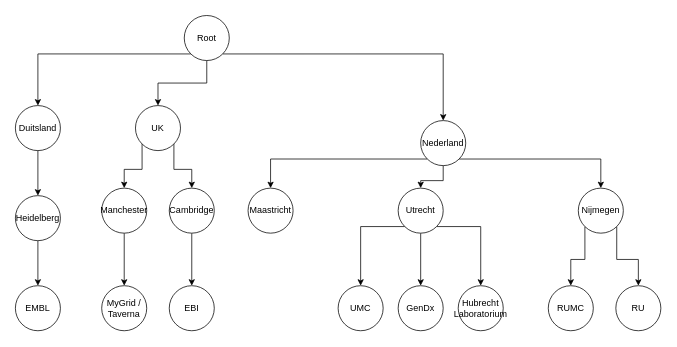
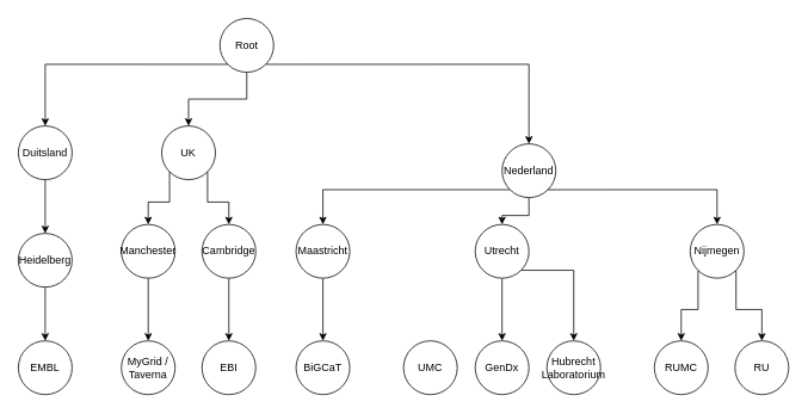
  <mxCell id="0" />
  <mxCell id="1" parent="0" />
  <mxCell id="2" style="edgeStyle=orthogonalEdgeStyle;rounded=0;orthogonalLoop=1;jettySize=auto;html=1;exitX=1;exitY=1;exitDx=0;exitDy=0;" edge="1" parent="1" source="5" target="9"><mxGeometry relative="1" as="geometry" /></mxCell>
  <mxCell id="3" style="edgeStyle=orthogonalEdgeStyle;rounded=0;orthogonalLoop=1;jettySize=auto;html=1;exitX=0.5;exitY=1;exitDx=0;exitDy=0;entryX=0.5;entryY=0;entryDx=0;entryDy=0;" edge="1" parent="1" source="5" target="17"><mxGeometry relative="1" as="geometry" /></mxCell>
  <mxCell id="4" style="edgeStyle=orthogonalEdgeStyle;rounded=0;orthogonalLoop=1;jettySize=auto;html=1;exitX=0;exitY=1;exitDx=0;exitDy=0;entryX=0.5;entryY=0;entryDx=0;entryDy=0;" edge="1" parent="1" source="5" target="14"><mxGeometry relative="1" as="geometry" /></mxCell>
  <mxCell id="5" value="Root" style="ellipse;whiteSpace=wrap;html=1;aspect=fixed;" vertex="1" parent="1"><mxGeometry x="245" y="20" width="60" height="60" as="geometry" /></mxCell>
  <mxCell id="6" style="edgeStyle=orthogonalEdgeStyle;rounded=0;orthogonalLoop=1;jettySize=auto;html=1;exitX=0;exitY=1;exitDx=0;exitDy=0;entryX=0.5;entryY=0;entryDx=0;entryDy=0;" edge="1" parent="1" source="9" target="21"><mxGeometry relative="1" as="geometry" /></mxCell>
  <mxCell id="7" style="edgeStyle=orthogonalEdgeStyle;rounded=0;orthogonalLoop=1;jettySize=auto;html=1;exitX=0.5;exitY=1;exitDx=0;exitDy=0;entryX=0.5;entryY=0;entryDx=0;entryDy=0;" edge="1" parent="1" source="9" target="25"><mxGeometry relative="1" as="geometry" /></mxCell>
  <mxCell id="8" style="edgeStyle=orthogonalEdgeStyle;rounded=0;orthogonalLoop=1;jettySize=auto;html=1;exitX=1;exitY=1;exitDx=0;exitDy=0;entryX=0.5;entryY=0;entryDx=0;entryDy=0;" edge="1" parent="1" source="9" target="12"><mxGeometry relative="1" as="geometry" /></mxCell>
  <mxCell id="9" value="Nederland" style="ellipse;whiteSpace=wrap;html=1;aspect=fixed;" vertex="1" parent="1"><mxGeometry x="560" y="160" width="60" height="60" as="geometry" /></mxCell>
  <mxCell id="10" style="edgeStyle=orthogonalEdgeStyle;rounded=0;orthogonalLoop=1;jettySize=auto;html=1;exitX=0;exitY=1;exitDx=0;exitDy=0;entryX=0.5;entryY=0;entryDx=0;entryDy=0;" edge="1" parent="1" source="12" target="34"><mxGeometry relative="1" as="geometry" /></mxCell>
  <mxCell id="11" style="edgeStyle=orthogonalEdgeStyle;rounded=0;orthogonalLoop=1;jettySize=auto;html=1;exitX=1;exitY=1;exitDx=0;exitDy=0;" edge="1" parent="1" source="12" target="35"><mxGeometry relative="1" as="geometry" /></mxCell>
  <mxCell id="12" value="Nijmegen" style="ellipse;whiteSpace=wrap;html=1;aspect=fixed;" vertex="1" parent="1"><mxGeometry x="770" y="250" width="60" height="60" as="geometry" /></mxCell>
  <mxCell id="13" style="edgeStyle=orthogonalEdgeStyle;rounded=0;orthogonalLoop=1;jettySize=auto;html=1;exitX=0.5;exitY=1;exitDx=0;exitDy=0;entryX=0.5;entryY=0;entryDx=0;entryDy=0;" edge="1" parent="1" source="14" target="29"><mxGeometry relative="1" as="geometry" /></mxCell>
  <mxCell id="14" value="Duitsland" style="ellipse;whiteSpace=wrap;html=1;aspect=fixed;" vertex="1" parent="1"><mxGeometry x="20" y="140" width="60" height="60" as="geometry" /></mxCell>
  <mxCell id="15" style="edgeStyle=orthogonalEdgeStyle;rounded=0;orthogonalLoop=1;jettySize=auto;html=1;exitX=0;exitY=1;exitDx=0;exitDy=0;entryX=0.5;entryY=0;entryDx=0;entryDy=0;" edge="1" parent="1" source="17" target="27"><mxGeometry relative="1" as="geometry" /></mxCell>
  <mxCell id="16" style="edgeStyle=orthogonalEdgeStyle;rounded=0;orthogonalLoop=1;jettySize=auto;html=1;exitX=1;exitY=1;exitDx=0;exitDy=0;" edge="1" parent="1" source="17" target="19"><mxGeometry relative="1" as="geometry" /></mxCell>
  <mxCell id="17" value="UK" style="ellipse;whiteSpace=wrap;html=1;aspect=fixed;" vertex="1" parent="1"><mxGeometry x="180" y="140" width="60" height="60" as="geometry" /></mxCell>
  <mxCell id="18" style="edgeStyle=orthogonalEdgeStyle;rounded=0;orthogonalLoop=1;jettySize=auto;html=1;exitX=0.5;exitY=1;exitDx=0;exitDy=0;" edge="1" parent="1" source="19" target="38"><mxGeometry relative="1" as="geometry" /></mxCell>
  <mxCell id="19" value="Cambridge" style="ellipse;whiteSpace=wrap;html=1;aspect=fixed;" vertex="1" parent="1"><mxGeometry x="225" y="250" width="60" height="60" as="geometry" /></mxCell>
+ <mxCell id="20" style="edgeStyle=orthogonalEdgeStyle;rounded=0;orthogonalLoop=1;jettySize=auto;html=1;exitX=0.5;exitY=1;exitDx=0;exitDy=0;entryX=0.5;entryY=0;entryDx=0;entryDy=0;" edge="1" parent="1" source="21" target="36"><mxGeometry relative="1" as="geometry" /></mxCell>
  <mxCell id="21" value="Maastricht" style="ellipse;whiteSpace=wrap;html=1;aspect=fixed;" vertex="1" parent="1"><mxGeometry x="330" y="250" width="60" height="60" as="geometry" /></mxCell>
  <mxCell id="22" style="edgeStyle=orthogonalEdgeStyle;rounded=0;orthogonalLoop=1;jettySize=auto;html=1;exitX=1;exitY=1;exitDx=0;exitDy=0;" edge="1" parent="1" source="25" target="33"><mxGeometry relative="1" as="geometry" /></mxCell>
  <mxCell id="23" style="edgeStyle=orthogonalEdgeStyle;rounded=0;orthogonalLoop=1;jettySize=auto;html=1;exitX=0.5;exitY=1;exitDx=0;exitDy=0;entryX=0.5;entryY=0;entryDx=0;entryDy=0;" edge="1" parent="1" source="25" target="32"><mxGeometry relative="1" as="geometry" /></mxCell>
- <mxCell id="24" style="edgeStyle=orthogonalEdgeStyle;rounded=0;orthogonalLoop=1;jettySize=auto;html=1;exitX=0;exitY=1;exitDx=0;exitDy=0;entryX=0.5;entryY=0;entryDx=0;entryDy=0;" edge="1" parent="1" source="25" target="31"><mxGeometry relative="1" as="geometry" /></mxCell>
  <mxCell id="25" value="Utrecht" style="ellipse;whiteSpace=wrap;html=1;aspect=fixed;" vertex="1" parent="1"><mxGeometry x="530" y="250" width="60" height="60" as="geometry" /></mxCell>
  <mxCell id="26" style="edgeStyle=orthogonalEdgeStyle;rounded=0;orthogonalLoop=1;jettySize=auto;html=1;entryX=0.5;entryY=0;entryDx=0;entryDy=0;" edge="1" parent="1" source="27" target="37"><mxGeometry relative="1" as="geometry" /></mxCell>
  <mxCell id="27" value="Manchester" style="ellipse;whiteSpace=wrap;html=1;aspect=fixed;" vertex="1" parent="1"><mxGeometry x="135" y="250" width="60" height="60" as="geometry" /></mxCell>
  <mxCell id="28" style="edgeStyle=orthogonalEdgeStyle;rounded=0;orthogonalLoop=1;jettySize=auto;html=1;exitX=0.5;exitY=1;exitDx=0;exitDy=0;entryX=0.5;entryY=0;entryDx=0;entryDy=0;" edge="1" parent="1" source="29" target="30"><mxGeometry relative="1" as="geometry" /></mxCell>
  <mxCell id="29" value="Heidelberg" style="ellipse;whiteSpace=wrap;html=1;aspect=fixed;" vertex="1" parent="1"><mxGeometry x="20" y="260" width="60" height="60" as="geometry" /></mxCell>
  <mxCell id="30" value="EMBL" style="ellipse;whiteSpace=wrap;html=1;aspect=fixed;" vertex="1" parent="1"><mxGeometry x="20" y="380" width="60" height="60" as="geometry" /></mxCell>
  <mxCell id="31" value="UMC" style="ellipse;whiteSpace=wrap;html=1;aspect=fixed;" vertex="1" parent="1"><mxGeometry x="450" y="380" width="60" height="60" as="geometry" /></mxCell>
  <mxCell id="32" value="GenDx" style="ellipse;whiteSpace=wrap;html=1;aspect=fixed;" vertex="1" parent="1"><mxGeometry x="530" y="380" width="60" height="60" as="geometry" /></mxCell>
  <mxCell id="33" value="Hubrecht Laboratorium" style="ellipse;whiteSpace=wrap;html=1;aspect=fixed;" vertex="1" parent="1"><mxGeometry x="610" y="380" width="60" height="60" as="geometry" /></mxCell>
  <mxCell id="34" value="RUMC" style="ellipse;whiteSpace=wrap;html=1;aspect=fixed;" vertex="1" parent="1"><mxGeometry x="730" y="380" width="60" height="60" as="geometry" /></mxCell>
  <mxCell id="35" value="RU" style="ellipse;whiteSpace=wrap;html=1;aspect=fixed;" vertex="1" parent="1"><mxGeometry x="820" y="380" width="60" height="60" as="geometry" /></mxCell>
+ <mxCell id="36" value="BiGCaT" style="ellipse;whiteSpace=wrap;html=1;aspect=fixed;" vertex="1" parent="1"><mxGeometry x="330" y="380" width="60" height="60" as="geometry" /></mxCell>
  <mxCell id="37" value="MyGrid / Taverna" style="ellipse;whiteSpace=wrap;html=1;aspect=fixed;" vertex="1" parent="1"><mxGeometry x="135" y="380" width="60" height="60" as="geometry" /></mxCell>
  <mxCell id="38" value="EBI" style="ellipse;whiteSpace=wrap;html=1;aspect=fixed;" vertex="1" parent="1"><mxGeometry x="225" y="380" width="60" height="60" as="geometry" /></mxCell>
